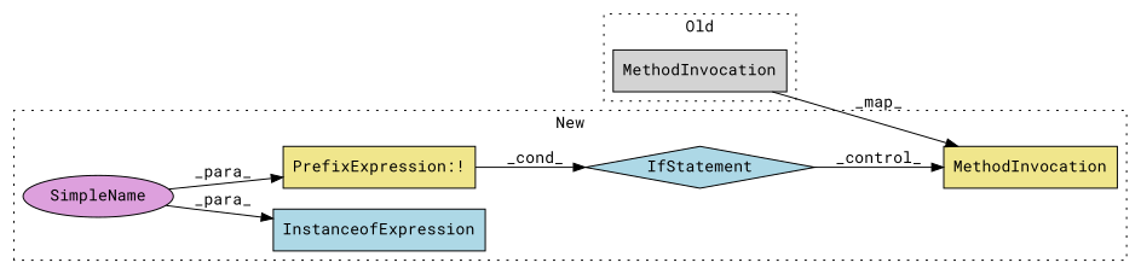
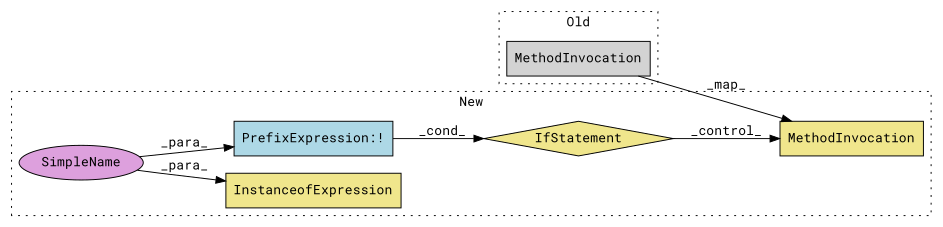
  digraph {
    fontname="Roboto Mono"
    rankdir=LR
    node [a=32 fillcolor=khaki fontname="Roboto Mono" l="4,1" shape=box style=filled]
    edge [fontname="Roboto Mono"]
-   n1 [a=25 fillcolor=lightblue l="4,2" label=IfStatement s="27445,27482" shape=diamond]
+   n1 [a=25 l="4,2" label=IfStatement s="27445,27482" shape=diamond]
    n2 [label=MethodInvocation s="27503,27603"]
    n3 [a=42 fillcolor=plum l=7 label=SimpleName s=27451 shape=ellipse]
-   n4 [a=62 fillcolor=lightblue l=12 label=InstanceofExpression s=27458]
-   n5 [a=38 l=1 label="PrefixExpression:!" s=27449]
+   n4 [a=62 l=12 label=InstanceofExpression s=27458]
+   n5 [a=38 fillcolor=lightblue l=1 label="PrefixExpression:!" s=27449]
    n6 [fillcolor=lightgrey label=MethodInvocation s="26648,26746"]
    subgraph cluster_1 {
      label=New
      style=dotted
      n1
      n2
      n3
      n4
      n5
    }
    subgraph cluster_2 {
      label=Old
      style=dotted
      n6
    }
    n1 -> n2 [label=_control_]
    n3 -> n4 [label=_para_]
    n3 -> n5 [label=_para_]
    n5 -> n1 [label=_cond_]
    n6 -> n2 [label=_map_]
  }
